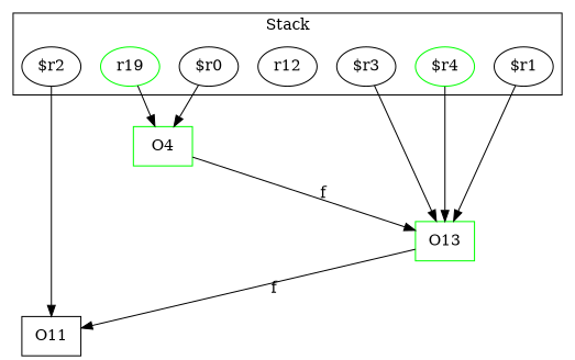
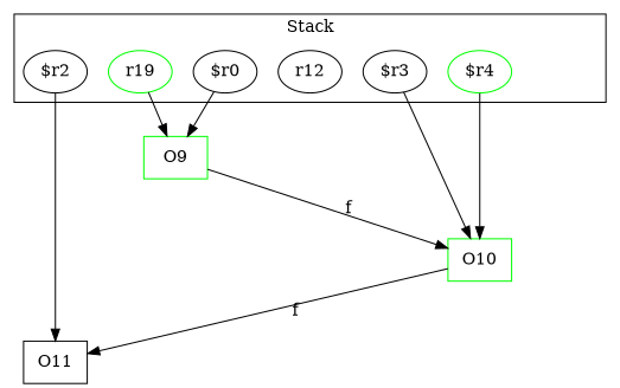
  digraph {
    rankDir=LR
-   "$r1"
    "$r2"
    "$r0"
    n4 [label=r12]
    r19 [color=green]
    "$r3"
    "$r4" [color=green]
-   O10 [color=green shape=box label=O13]
+   O10 [color=green shape=box]
    O11 [color=black shape=box]
-   O9 [color=green shape=box label=O4]
+   O9 [color=green shape=box]
    subgraph cluster_1 {
      label=Stack
-     "$r1"
      "$r2"
      "$r0"
      n4
      r19
      "$r3"
      "$r4"
    }
-   "$r1" -> O10
    "$r2" -> O11
    "$r0" -> O9
    r19 -> O9
    "$r3" -> O10
    "$r4" -> O10
    O10 -> O11 [label=f weight=0.2]
    O9 -> O10 [label=f weight=0.2]
  }
